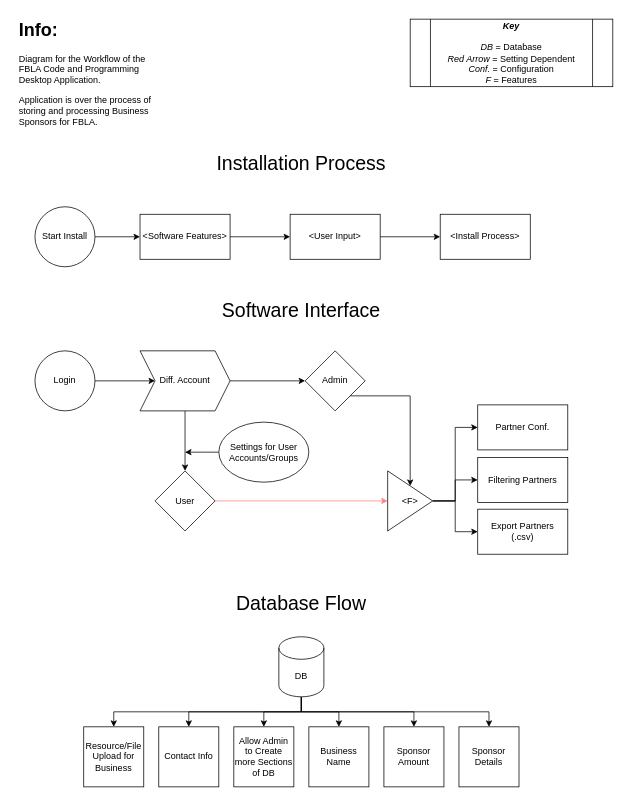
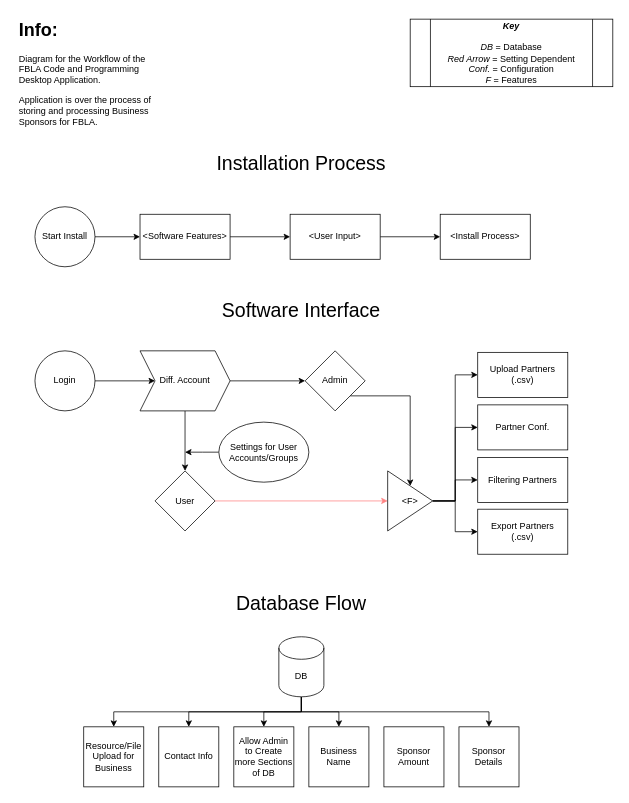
  <mxCell id="0" />
  <mxCell id="1" parent="0" />
  <mxCell id="2" value="" style="edgeStyle=orthogonalEdgeStyle;rounded=0;orthogonalLoop=1;jettySize=auto;html=1;" edge="1" parent="1" source="3" target="7"><mxGeometry relative="1" as="geometry" /></mxCell>
  <mxCell id="3" value="Start Install" style="ellipse;whiteSpace=wrap;html=1;aspect=fixed;" vertex="1" parent="1"><mxGeometry x="46" y="275" width="80" height="80" as="geometry" /></mxCell>
  <mxCell id="4" value="" style="edgeStyle=orthogonalEdgeStyle;rounded=0;orthogonalLoop=1;jettySize=auto;html=1;" edge="1" parent="1" source="5" target="8"><mxGeometry relative="1" as="geometry" /></mxCell>
  <mxCell id="5" value="&amp;lt;User Input&amp;gt;" style="rounded=0;whiteSpace=wrap;html=1;" vertex="1" parent="1"><mxGeometry x="386" y="285" width="120" height="60" as="geometry" /></mxCell>
  <mxCell id="6" value="" style="edgeStyle=orthogonalEdgeStyle;rounded=0;orthogonalLoop=1;jettySize=auto;html=1;" edge="1" parent="1" source="7" target="5"><mxGeometry relative="1" as="geometry" /></mxCell>
  <mxCell id="7" value="&amp;lt;Software Features&amp;gt;" style="rounded=0;whiteSpace=wrap;html=1;" vertex="1" parent="1"><mxGeometry x="186" y="285" width="120" height="60" as="geometry" /></mxCell>
  <mxCell id="8" value="&amp;lt;Install Process&amp;gt;" style="whiteSpace=wrap;html=1;rounded=0;" vertex="1" parent="1"><mxGeometry x="586" y="285" width="120" height="60" as="geometry" /></mxCell>
  <mxCell id="9" value="" style="edgeStyle=orthogonalEdgeStyle;rounded=0;orthogonalLoop=1;jettySize=auto;html=1;" edge="1" parent="1" source="10" target="15"><mxGeometry relative="1" as="geometry" /></mxCell>
  <mxCell id="10" value="Login" style="ellipse;whiteSpace=wrap;html=1;aspect=fixed;" vertex="1" parent="1"><mxGeometry x="46" y="467" width="80" height="80" as="geometry" /></mxCell>
  <mxCell id="11" value="Installation Process" style="text;html=1;strokeColor=none;fillColor=none;align=center;verticalAlign=middle;whiteSpace=wrap;rounded=0;fontSize=26;" vertex="1" parent="1"><mxGeometry x="266" y="202" width="270" height="30" as="geometry" /></mxCell>
  <mxCell id="12" value="Software Interface" style="text;html=1;strokeColor=none;fillColor=none;align=center;verticalAlign=middle;whiteSpace=wrap;rounded=0;fontSize=26;" vertex="1" parent="1"><mxGeometry x="266" y="398" width="270" height="30" as="geometry" /></mxCell>
  <mxCell id="13" value="" style="edgeStyle=orthogonalEdgeStyle;rounded=0;orthogonalLoop=1;jettySize=auto;html=1;" edge="1" parent="1" source="15" target="17"><mxGeometry relative="1" as="geometry" /></mxCell>
  <mxCell id="14" value="" style="edgeStyle=orthogonalEdgeStyle;rounded=0;orthogonalLoop=1;jettySize=auto;html=1;" edge="1" parent="1" source="15" target="19"><mxGeometry relative="1" as="geometry" /></mxCell>
  <mxCell id="15" value="Diff. Account" style="shape=step;perimeter=stepPerimeter;whiteSpace=wrap;html=1;fixedSize=1;" vertex="1" parent="1"><mxGeometry x="186" y="467" width="120" height="80" as="geometry" /></mxCell>
  <mxCell id="16" style="edgeStyle=orthogonalEdgeStyle;rounded=0;orthogonalLoop=1;jettySize=auto;html=1;exitX=1;exitY=1;exitDx=0;exitDy=0;entryX=0.5;entryY=0;entryDx=0;entryDy=0;" edge="1" parent="1" source="17" target="36"><mxGeometry relative="1" as="geometry"><mxPoint x="546" y="637" as="targetPoint" /></mxGeometry></mxCell>
  <mxCell id="17" value="Admin" style="rhombus;whiteSpace=wrap;html=1;" vertex="1" parent="1"><mxGeometry x="406" y="467" width="80" height="80" as="geometry" /></mxCell>
  <mxCell id="18" style="edgeStyle=orthogonalEdgeStyle;rounded=0;orthogonalLoop=1;jettySize=auto;html=1;exitX=1;exitY=0.5;exitDx=0;exitDy=0;fontColor=#FF8282;strokeColor=#FF8282;" edge="1" parent="1" source="19" target="36"><mxGeometry relative="1" as="geometry"><mxPoint x="486" y="667" as="targetPoint" /></mxGeometry></mxCell>
  <mxCell id="19" value="User" style="rhombus;whiteSpace=wrap;html=1;" vertex="1" parent="1"><mxGeometry x="206" y="627" width="80" height="80" as="geometry" /></mxCell>
  <mxCell id="20" style="edgeStyle=orthogonalEdgeStyle;rounded=0;orthogonalLoop=1;jettySize=auto;html=1;exitX=0;exitY=0.5;exitDx=0;exitDy=0;" edge="1" parent="1" source="21"><mxGeometry relative="1" as="geometry"><mxPoint x="246" y="602" as="targetPoint" /></mxGeometry></mxCell>
  <mxCell id="21" value="Settings for User Accounts/Groups" style="ellipse;whiteSpace=wrap;html=1;" vertex="1" parent="1"><mxGeometry x="291" y="562" width="120" height="80" as="geometry" /></mxCell>
  <mxCell id="22" value="&lt;h1&gt;Info:&lt;/h1&gt;&lt;p&gt;Diagram for the Workflow of the FBLA Code and Programming Desktop Application.&lt;/p&gt;&lt;p&gt;Application is over the process of storing and processing Business Sponsors for FBLA.&lt;br&gt;&lt;/p&gt;" style="text;html=1;strokeColor=none;fillColor=none;spacing=5;spacingTop=-20;whiteSpace=wrap;overflow=hidden;rounded=0;" vertex="1" parent="1"><mxGeometry x="20" y="20" width="190" height="154" as="geometry" /></mxCell>
  <mxCell id="23" value="&lt;div&gt;&lt;b&gt;&lt;i&gt;Key&lt;/i&gt;&lt;/b&gt;&lt;/div&gt;&lt;div&gt;&lt;b&gt;&lt;br&gt;&lt;/b&gt;&lt;/div&gt;&lt;div&gt;&lt;i&gt;DB&lt;/i&gt; = Database&lt;b&gt;&lt;br&gt;&lt;/b&gt;&lt;/div&gt;&lt;div&gt;&lt;i&gt;Red Arrow&lt;/i&gt; = Setting Dependent&lt;/div&gt;&lt;div&gt;&lt;i&gt;Conf.&lt;/i&gt; = Configuration&lt;/div&gt;&lt;div&gt;&lt;i&gt;F&lt;/i&gt; = Features&lt;br&gt;&lt;/div&gt;" style="shape=process;whiteSpace=wrap;html=1;backgroundOutline=1;align=center;" vertex="1" parent="1"><mxGeometry x="546" y="25" width="270" height="90" as="geometry" /></mxCell>
  <mxCell id="24" value="Database Flow" style="text;html=1;strokeColor=none;fillColor=none;align=center;verticalAlign=middle;whiteSpace=wrap;rounded=0;fontSize=26;" vertex="1" parent="1"><mxGeometry x="266" y="789" width="270" height="30" as="geometry" /></mxCell>
  <mxCell id="25" style="edgeStyle=orthogonalEdgeStyle;rounded=0;orthogonalLoop=1;jettySize=auto;html=1;exitX=0.5;exitY=1;exitDx=0;exitDy=0;exitPerimeter=0;" edge="1" parent="1" source="31" target="46"><mxGeometry relative="1" as="geometry" /></mxCell>
  <mxCell id="26" style="edgeStyle=orthogonalEdgeStyle;rounded=0;orthogonalLoop=1;jettySize=auto;html=1;exitX=0.5;exitY=1;exitDx=0;exitDy=0;exitPerimeter=0;" edge="1" parent="1" source="31" target="41"><mxGeometry relative="1" as="geometry" /></mxCell>
  <mxCell id="27" style="edgeStyle=orthogonalEdgeStyle;rounded=0;orthogonalLoop=1;jettySize=auto;html=1;exitX=0.5;exitY=1;exitDx=0;exitDy=0;exitPerimeter=0;entryX=0.5;entryY=0;entryDx=0;entryDy=0;" edge="1" parent="1" source="31" target="42"><mxGeometry relative="1" as="geometry" /></mxCell>
  <mxCell id="28" style="edgeStyle=orthogonalEdgeStyle;rounded=0;orthogonalLoop=1;jettySize=auto;html=1;exitX=0.5;exitY=1;exitDx=0;exitDy=0;exitPerimeter=0;entryX=0.5;entryY=0;entryDx=0;entryDy=0;" edge="1" parent="1" source="31" target="43"><mxGeometry relative="1" as="geometry" /></mxCell>
- <mxCell id="29" style="edgeStyle=orthogonalEdgeStyle;rounded=0;orthogonalLoop=1;jettySize=auto;html=1;exitX=0.5;exitY=1;exitDx=0;exitDy=0;exitPerimeter=0;" edge="1" parent="1" source="31" target="44"><mxGeometry relative="1" as="geometry" /></mxCell>
  <mxCell id="30" style="edgeStyle=orthogonalEdgeStyle;rounded=0;orthogonalLoop=1;jettySize=auto;html=1;exitX=0.5;exitY=1;exitDx=0;exitDy=0;exitPerimeter=0;entryX=0.5;entryY=0;entryDx=0;entryDy=0;" edge="1" parent="1" source="31" target="45"><mxGeometry relative="1" as="geometry" /></mxCell>
  <mxCell id="31" value="DB" style="shape=cylinder3;whiteSpace=wrap;html=1;boundedLbl=1;backgroundOutline=1;size=15;" vertex="1" parent="1"><mxGeometry x="371" y="848" width="60" height="80" as="geometry" /></mxCell>
+ <mxCell id="32" style="edgeStyle=orthogonalEdgeStyle;rounded=0;orthogonalLoop=1;jettySize=auto;html=1;exitX=1;exitY=0.5;exitDx=0;exitDy=0;entryX=0;entryY=0.5;entryDx=0;entryDy=0;" edge="1" parent="1" source="36" target="37"><mxGeometry relative="1" as="geometry" /></mxCell>
  <mxCell id="33" style="edgeStyle=orthogonalEdgeStyle;rounded=0;orthogonalLoop=1;jettySize=auto;html=1;exitX=1;exitY=0.5;exitDx=0;exitDy=0;entryX=0;entryY=0.5;entryDx=0;entryDy=0;" edge="1" parent="1" source="36" target="38"><mxGeometry relative="1" as="geometry" /></mxCell>
  <mxCell id="34" style="edgeStyle=orthogonalEdgeStyle;rounded=0;orthogonalLoop=1;jettySize=auto;html=1;exitX=1;exitY=0.5;exitDx=0;exitDy=0;entryX=0;entryY=0.5;entryDx=0;entryDy=0;" edge="1" parent="1" source="36" target="39"><mxGeometry relative="1" as="geometry" /></mxCell>
  <mxCell id="35" style="edgeStyle=orthogonalEdgeStyle;rounded=0;orthogonalLoop=1;jettySize=auto;html=1;exitX=1;exitY=0.5;exitDx=0;exitDy=0;entryX=0;entryY=0.5;entryDx=0;entryDy=0;" edge="1" parent="1" source="36" target="40"><mxGeometry relative="1" as="geometry" /></mxCell>
  <mxCell id="36" value="&amp;lt;F&amp;gt;" style="triangle;whiteSpace=wrap;html=1;" vertex="1" parent="1"><mxGeometry x="516" y="627" width="60" height="80" as="geometry" /></mxCell>
+ <mxCell id="37" value="&lt;div&gt;Upload Partners&lt;/div&gt;(.csv)" style="rounded=0;whiteSpace=wrap;html=1;" vertex="1" parent="1"><mxGeometry x="636" y="469" width="120" height="60" as="geometry" /></mxCell>
  <mxCell id="38" value="Partner Conf." style="rounded=0;whiteSpace=wrap;html=1;" vertex="1" parent="1"><mxGeometry x="636" y="539" width="120" height="60" as="geometry" /></mxCell>
  <mxCell id="39" value="Filtering Partners" style="rounded=0;whiteSpace=wrap;html=1;" vertex="1" parent="1"><mxGeometry x="636" y="609" width="120" height="60" as="geometry" /></mxCell>
  <mxCell id="40" value="&lt;div&gt;Export Partners&lt;/div&gt;&lt;div&gt;(.csv)&lt;br&gt;&lt;/div&gt;" style="rounded=0;whiteSpace=wrap;html=1;" vertex="1" parent="1"><mxGeometry x="636" y="678" width="120" height="60" as="geometry" /></mxCell>
  <mxCell id="41" value="Contact Info" style="whiteSpace=wrap;html=1;aspect=fixed;" vertex="1" parent="1"><mxGeometry x="211" y="968" width="80" height="80" as="geometry" /></mxCell>
  <mxCell id="42" value="Allow Admin to Create more Sections of DB" style="whiteSpace=wrap;html=1;aspect=fixed;" vertex="1" parent="1"><mxGeometry x="311" y="968" width="80" height="80" as="geometry" /></mxCell>
  <mxCell id="43" value="Business Name" style="whiteSpace=wrap;html=1;aspect=fixed;" vertex="1" parent="1"><mxGeometry x="411" y="968" width="80" height="80" as="geometry" /></mxCell>
  <mxCell id="44" value="Sponsor Amount" style="whiteSpace=wrap;html=1;aspect=fixed;" vertex="1" parent="1"><mxGeometry x="511" y="968" width="80" height="80" as="geometry" /></mxCell>
  <mxCell id="45" value="Sponsor Details" style="whiteSpace=wrap;html=1;aspect=fixed;" vertex="1" parent="1"><mxGeometry x="611" y="968" width="80" height="80" as="geometry" /></mxCell>
  <mxCell id="46" value="Resource/File Upload for Business" style="whiteSpace=wrap;html=1;aspect=fixed;" vertex="1" parent="1"><mxGeometry x="111" y="968" width="80" height="80" as="geometry" /></mxCell>
